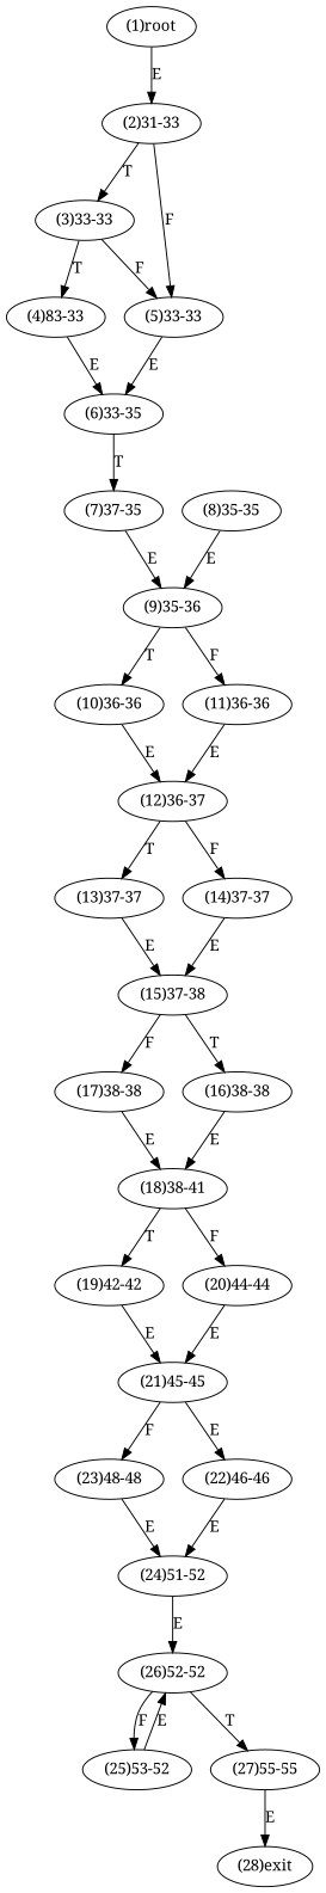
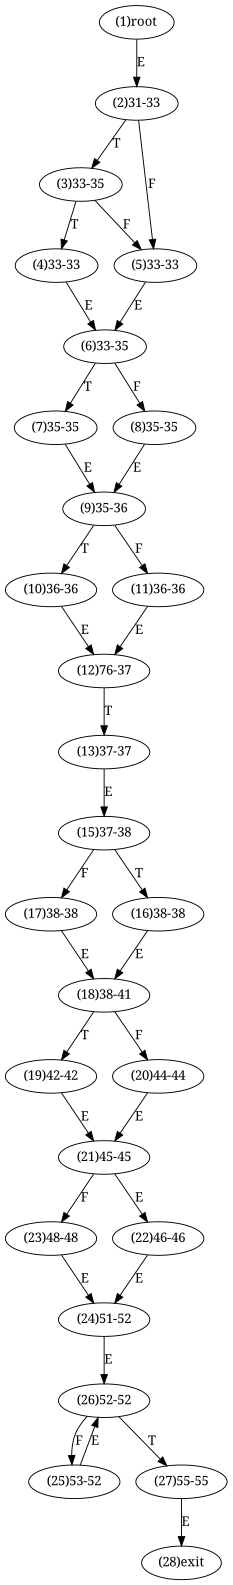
  digraph {
    fontname="Noto Serif"
    node [fontname="Noto Serif"]
    edge [fontname="Noto Serif"]
    n1 [label="(1)root"]
    n2 [label="(2)31-33"]
-   n3 [label="(3)33-33"]
+   n3 [label="(3)33-35"]
    n4 [label="(5)33-33"]
-   n5 [label="(4)83-33"]
+   n5 [label="(4)33-33"]
    n6 [label="(6)33-35"]
-   n7 [label="(7)37-35"]
+   n7 [label="(7)35-35"]
    n8 [label="(8)35-35"]
    n9 [label="(9)35-36"]
    n10 [label="(10)36-36"]
    n11 [label="(11)36-36"]
-   n12 [label="(12)36-37"]
+   n12 [label="(12)76-37"]
    n13 [label="(13)37-37"]
-   n14 [label="(14)37-37"]
    n15 [label="(15)37-38"]
    n16 [label="(17)38-38"]
    n17 [label="(16)38-38"]
    n18 [label="(18)38-41"]
    n19 [label="(19)42-42"]
    n20 [label="(20)44-44"]
    n21 [label="(21)45-45"]
    n22 [label="(23)48-48"]
    n23 [label="(22)46-46"]
    n24 [label="(24)51-52"]
    n25 [label="(26)52-52"]
    n26 [label="(25)53-52"]
    n27 [label="(27)55-55"]
    n28 [label="(28)exit"]
    n1 -> n2 [label=E]
    n2 -> n3 [label=T]
    n2 -> n4 [label=F]
    n3 -> n4 [label=F]
    n3 -> n5 [label=T]
    n4 -> n6 [label=E]
    n5 -> n6 [label=E]
    n6 -> n7 [label=T]
+   n6 -> n8 [label=F]
    n7 -> n9 [label=E]
    n8 -> n9 [label=E]
    n9 -> n10 [label=T]
    n9 -> n11 [label=F]
    n10 -> n12 [label=E]
    n11 -> n12 [label=E]
    n12 -> n13 [label=T]
-   n12 -> n14 [label=F]
    n13 -> n15 [label=E]
-   n14 -> n15 [label=E]
    n15 -> n16 [label=F]
    n15 -> n17 [label=T]
    n16 -> n18 [label=E]
    n17 -> n18 [label=E]
    n18 -> n19 [label=T]
    n18 -> n20 [label=F]
    n19 -> n21 [label=E]
    n20 -> n21 [label=E]
    n21 -> n22 [label=F]
    n21 -> n23 [label=E]
    n22 -> n24 [label=E]
    n23 -> n24 [label=E]
    n24 -> n25 [label=E]
    n25 -> n26 [label=F]
    n25 -> n27 [label=T]
    n26 -> n25 [label=E]
    n27 -> n28 [label=E]
  }
